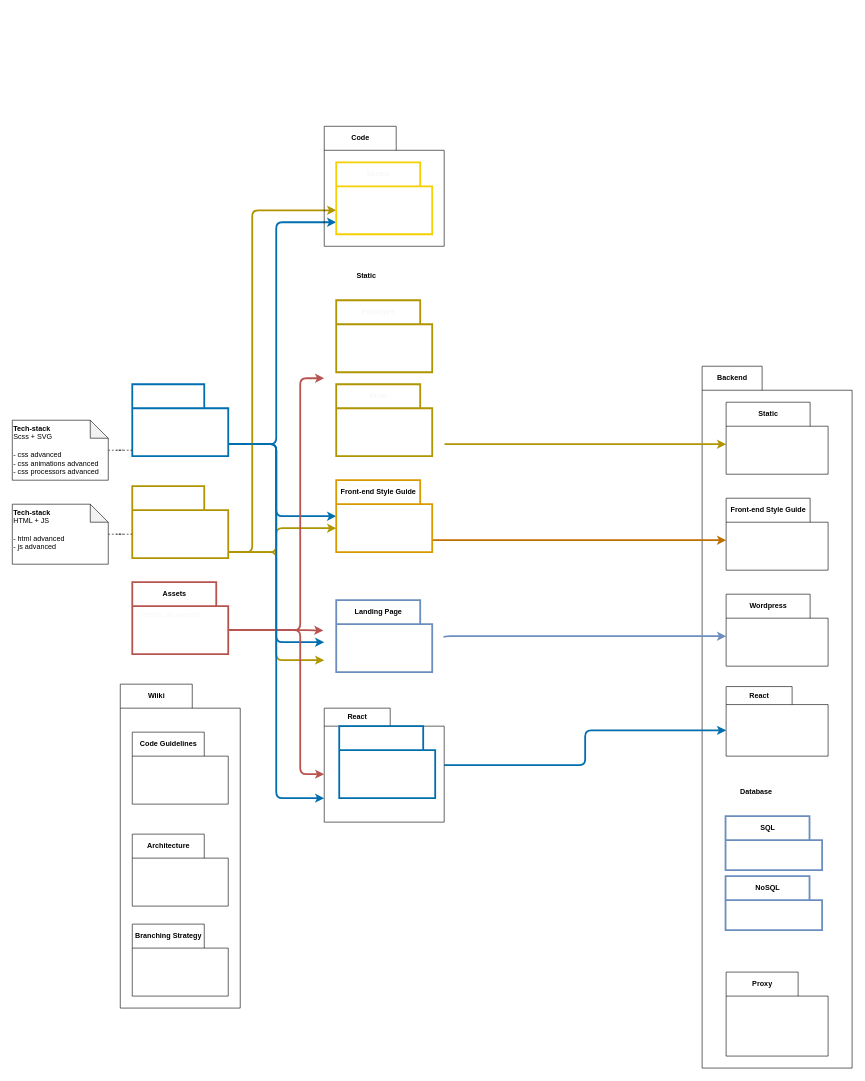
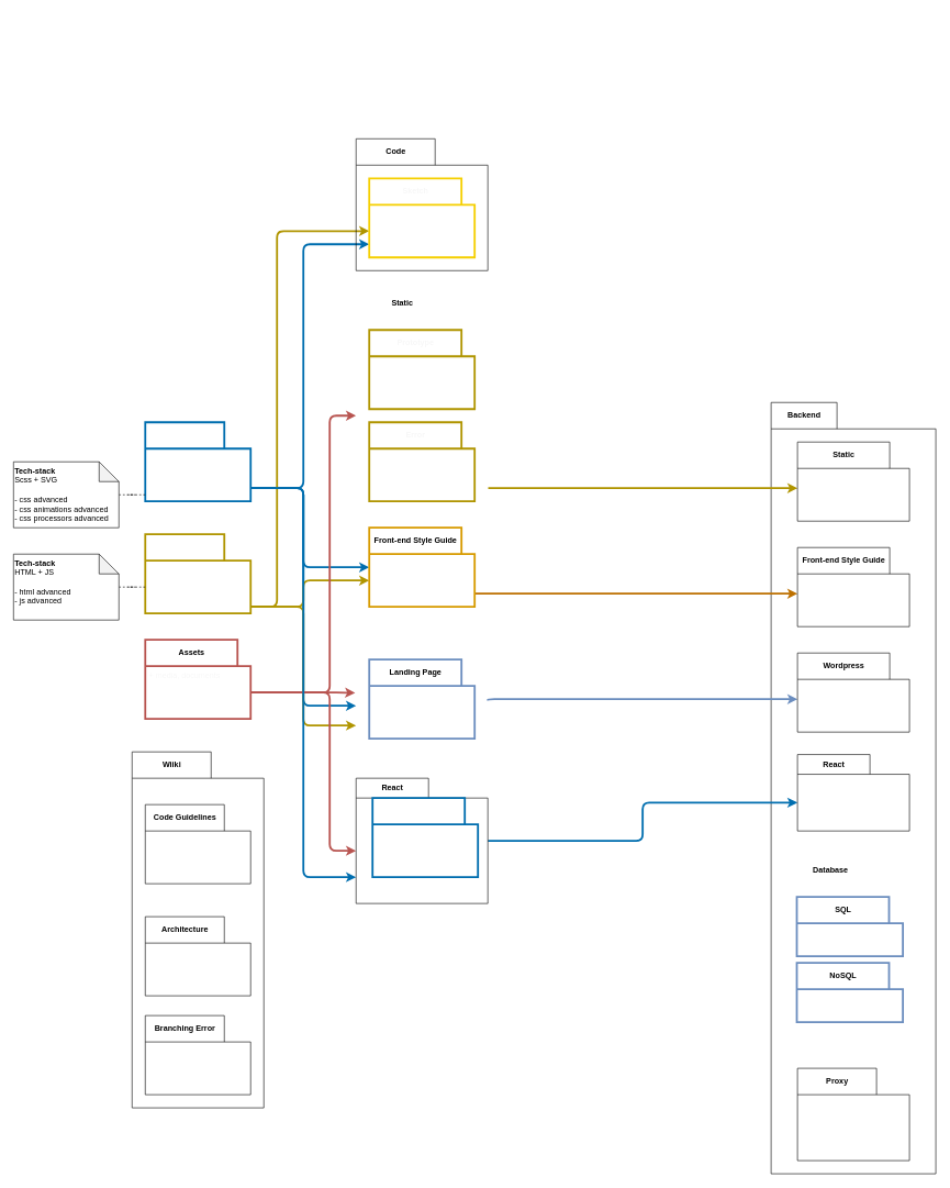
  <mxCell id="0" />
  <mxCell id="1" parent="0" />
  <mxCell id="2" value="Backend" style="shape=folder;fontStyle=1;tabWidth=100;tabHeight=40;tabPosition=left;html=1;boundedLbl=1;labelInHeader=1;container=0;collapsible=0;recursiveResize=0;fillColor=none;" parent="1" vertex="1"><mxGeometry x="1170" y="610" width="250" height="1170" as="geometry" /></mxCell>
  <mxCell id="3" value="Wordpress" style="shape=folder;fontStyle=1;tabWidth=140;tabHeight=30;tabPosition=left;html=1;boundedLbl=1;labelInHeader=1;container=1;collapsible=0;recursiveResize=0;fontColor=#FFFFFF;strokeColor=#FFFFFF;strokeWidth=1;fillColor=none;" parent="1" vertex="1"><mxGeometry x="540" y="950" width="200" height="194" as="geometry" /></mxCell>
  <mxCell id="4" style="edgeStyle=orthogonalEdgeStyle;html=1;fontColor=#F7F7F7;startArrow=none;startFill=0;endArrow=classic;endFill=1;strokeWidth=3;elbow=vertical;fillColor=#1ba1e2;strokeColor=#006EAF;entryX=0;entryY=0;entryDx=0;entryDy=60;entryPerimeter=0;" parent="1" source="7" target="15" edge="1"><mxGeometry relative="1" as="geometry"><Array as="points"><mxPoint x="460" y="740" /><mxPoint x="460" y="860" /></Array><mxPoint x="620" y="860" as="targetPoint" /></mxGeometry></mxCell>
  <mxCell id="5" style="edgeStyle=orthogonalEdgeStyle;html=1;entryX=0;entryY=0;entryDx=0;entryDy=100;entryPerimeter=0;fontSize=16;fontColor=#FFFFFF;startArrow=none;startFill=0;endArrow=classic;endFill=1;strokeWidth=3;elbow=vertical;fillColor=#1ba1e2;strokeColor=#006EAF;" parent="1" source="7" target="40" edge="1"><mxGeometry relative="1" as="geometry"><Array as="points"><mxPoint x="460" y="740" /><mxPoint x="460" y="370" /></Array></mxGeometry></mxCell>
  <mxCell id="6" style="edgeStyle=orthogonalEdgeStyle;html=1;fontColor=#FFFFFF;fillColor=#1ba1e2;strokeColor=#006EAF;strokeWidth=3;" parent="1" source="7" edge="1"><mxGeometry relative="1" as="geometry"><Array as="points"><mxPoint x="460" y="740" /><mxPoint x="460" y="1070" /></Array><mxPoint x="540" y="1070" as="targetPoint" /></mxGeometry></mxCell>
  <mxCell id="7" value="Living Style Guide" style="shape=folder;fontStyle=1;tabWidth=120;tabHeight=40;tabPosition=left;html=1;boundedLbl=1;labelInHeader=1;container=1;collapsible=0;recursiveResize=0;fillColor=none;strokeColor=#006EAF;strokeWidth=3;fontColor=#ffffff;" parent="1" vertex="1"><mxGeometry x="220" y="640" width="160" height="120" as="geometry" /></mxCell>
  <mxCell id="8" style="edgeStyle=orthogonalEdgeStyle;html=1;fontColor=#F7F7F7;startArrow=none;startFill=0;endArrow=classic;endFill=1;strokeWidth=3;elbow=vertical;fillColor=#e3c800;strokeColor=#B09500;entryX=0;entryY=0;entryDx=0;entryDy=80;entryPerimeter=0;" parent="1" source="11" target="15" edge="1"><mxGeometry relative="1" as="geometry"><Array as="points"><mxPoint x="460" y="920" /><mxPoint x="460" y="880" /></Array></mxGeometry></mxCell>
  <mxCell id="9" style="edgeStyle=orthogonalEdgeStyle;html=1;fontColor=#F7F7F7;startArrow=none;startFill=0;endArrow=classic;endFill=1;strokeWidth=3;elbow=vertical;fillColor=#e3c800;strokeColor=#B09500;entryX=0;entryY=0.773;entryDx=0;entryDy=0;entryPerimeter=0;" parent="1" source="11" target="3" edge="1"><mxGeometry relative="1" as="geometry"><Array as="points"><mxPoint x="460" y="920" /><mxPoint x="460" y="1100" /></Array><mxPoint x="590" y="1100" as="targetPoint" /></mxGeometry></mxCell>
  <mxCell id="10" style="edgeStyle=orthogonalEdgeStyle;html=1;entryX=0;entryY=0;entryDx=0;entryDy=80;entryPerimeter=0;fontSize=16;fontColor=#FFFFFF;startArrow=none;startFill=0;endArrow=classic;endFill=1;strokeWidth=3;elbow=vertical;fillColor=#e3c800;strokeColor=#B09500;" parent="1" source="11" target="40" edge="1"><mxGeometry relative="1" as="geometry"><Array as="points"><mxPoint x="420" y="920" /><mxPoint x="420" y="350" /></Array></mxGeometry></mxCell>
  <mxCell id="11" value="Component Library" style="shape=folder;fontStyle=1;tabWidth=120;tabHeight=40;tabPosition=left;html=1;boundedLbl=1;labelInHeader=1;container=1;collapsible=0;recursiveResize=0;fillColor=none;strokeColor=#B09500;strokeWidth=3;fontColor=#FFFFFF;" parent="1" vertex="1"><mxGeometry x="220" y="810" width="160" height="120" as="geometry" /></mxCell>
  <mxCell id="12" style="edgeStyle=entityRelationEdgeStyle;html=1;entryX=0;entryY=0;entryDx=0;entryDy=80;entryPerimeter=0;dashed=1;endArrow=none;endFill=0;" parent="1" source="13" target="11" edge="1"><mxGeometry relative="1" as="geometry" /></mxCell>
  <mxCell id="13" value="&lt;b&gt;Tech-stack&lt;/b&gt;&lt;br&gt;HTML + JS&lt;br&gt;&lt;br&gt;- html advanced&lt;br&gt;- js advanced&amp;nbsp;" style="shape=note;whiteSpace=wrap;html=1;backgroundOutline=1;darkOpacity=0.05;align=left;verticalAlign=top;" parent="1" vertex="1"><mxGeometry x="20" y="840" width="160" height="100" as="geometry" /></mxCell>
  <mxCell id="14" style="edgeStyle=orthogonalEdgeStyle;html=1;strokeWidth=3;fillColor=#f0a30a;strokeColor=#BD7000;" parent="1" source="15" edge="1"><mxGeometry relative="1" as="geometry"><mxPoint x="1210" y="900" as="targetPoint" /><Array as="points"><mxPoint x="1200" y="900" /><mxPoint x="1200" y="900" /></Array></mxGeometry></mxCell>
  <mxCell id="15" value="Front-end Style Guide" style="shape=folder;fontStyle=1;tabWidth=140;tabHeight=40;tabPosition=left;html=1;boundedLbl=1;labelInHeader=1;container=1;collapsible=0;recursiveResize=0;fillColor=none;strokeColor=#d79b00;strokeWidth=3;" parent="1" vertex="1"><mxGeometry x="560" y="800" width="160" height="120" as="geometry" /></mxCell>
  <mxCell id="16" style="edgeStyle=orthogonalEdgeStyle;html=1;fontColor=#F7F7F7;endArrow=none;endFill=0;strokeWidth=3;startArrow=classic;startFill=1;exitX=0;exitY=0;exitDx=0;exitDy=190;exitPerimeter=0;fillColor=#f8cecc;strokeColor=#b85450;entryX=0;entryY=0;entryDx=160;entryDy=80;entryPerimeter=0;" parent="1" source="18" target="26" edge="1"><mxGeometry relative="1" as="geometry"><mxPoint x="1163" y="941" as="targetPoint" /><Array as="points"><mxPoint x="500" y="630" /><mxPoint x="500" y="1050" /></Array><mxPoint x="1150" y="840" as="sourcePoint" /></mxGeometry></mxCell>
  <mxCell id="17" value="" style="edgeStyle=orthogonalEdgeStyle;html=1;strokeWidth=3;fillColor=#e3c800;strokeColor=#B09500;" parent="1" source="18" edge="1"><mxGeometry x="-0.064" relative="1" as="geometry"><mxPoint x="1210" y="740" as="targetPoint" /><Array as="points"><mxPoint x="1090" y="740" /><mxPoint x="1090" y="740" /></Array><mxPoint as="offset" /></mxGeometry></mxCell>
  <mxCell id="18" value="Static&lt;br&gt;" style="shape=folder;fontStyle=1;tabWidth=140;tabHeight=40;tabPosition=left;html=1;boundedLbl=1;labelInHeader=1;container=1;collapsible=0;recursiveResize=0;fillColor=none;strokeColor=#FFFFFF;strokeWidth=1;" parent="1" vertex="1"><mxGeometry x="540" y="440" width="200" height="340" as="geometry" /></mxCell>
  <mxCell id="19" value="Prototype" style="shape=folder;fontStyle=1;tabWidth=140;tabHeight=40;tabPosition=left;html=1;boundedLbl=1;labelInHeader=1;container=1;collapsible=0;recursiveResize=0;fillColor=none;strokeColor=#B09500;strokeWidth=3;fontColor=#F7F7F7;" parent="18" vertex="1"><mxGeometry x="20" y="60" width="160" height="120" as="geometry" /></mxCell>
  <mxCell id="20" value="Error" style="shape=folder;fontStyle=1;tabWidth=140;tabHeight=40;tabPosition=left;html=1;boundedLbl=1;labelInHeader=1;container=1;collapsible=0;recursiveResize=0;fillColor=none;strokeColor=#B09500;strokeWidth=3;fontColor=#F7F7F7;" parent="18" vertex="1"><mxGeometry x="20" y="200" width="160" height="120" as="geometry" /></mxCell>
  <mxCell id="21" style="edgeStyle=entityRelationEdgeStyle;html=1;entryX=0;entryY=0;entryDx=0;entryDy=110;entryPerimeter=0;dashed=1;endArrow=none;endFill=0;" parent="1" source="22" target="7" edge="1"><mxGeometry relative="1" as="geometry" /></mxCell>
  <mxCell id="22" value="&lt;b&gt;Tech-stack&lt;/b&gt;&lt;br&gt;Scss + SVG&lt;br&gt;&lt;br&gt;- css advanced&lt;br&gt;- css animations advanced&lt;br&gt;- css processors advanced" style="shape=note;whiteSpace=wrap;html=1;backgroundOutline=1;darkOpacity=0.05;align=left;verticalAlign=top;" parent="1" vertex="1"><mxGeometry x="20" y="700" width="160" height="100" as="geometry" /></mxCell>
  <mxCell id="23" style="edgeStyle=orthogonalEdgeStyle;html=1;fillColor=#dae8fc;strokeColor=#6c8ebf;strokeWidth=3;exitX=0;exitY=0;exitDx=200;exitDy=112;exitPerimeter=0;" parent="1" source="3" target="43" edge="1"><mxGeometry relative="1" as="geometry"><mxPoint x="800" y="1101" as="sourcePoint" /><Array as="points"><mxPoint x="740" y="1060" /></Array></mxGeometry></mxCell>
  <mxCell id="24" value="Landing Page" style="shape=folder;fontStyle=1;tabWidth=140;tabHeight=40;tabPosition=left;html=1;boundedLbl=1;labelInHeader=1;container=1;collapsible=0;recursiveResize=0;fillColor=none;strokeColor=#6c8ebf;strokeWidth=3;" parent="1" vertex="1"><mxGeometry x="560" y="1000" width="160" height="120" as="geometry" /></mxCell>
  <mxCell id="25" style="edgeStyle=orthogonalEdgeStyle;html=1;fontSize=16;fontColor=#FFFFFF;startArrow=none;startFill=0;endArrow=classic;endFill=1;strokeWidth=3;elbow=vertical;fillColor=#f8cecc;strokeColor=#b85450;exitX=0;exitY=0;exitDx=160;exitDy=80;exitPerimeter=0;entryX=-0.007;entryY=0.519;entryDx=0;entryDy=0;entryPerimeter=0;" parent="1" source="26" target="3" edge="1"><mxGeometry relative="1" as="geometry"><Array as="points"><mxPoint x="520" y="1050" /></Array><mxPoint x="520" y="1050" as="targetPoint" /></mxGeometry></mxCell>
  <mxCell id="26" value="Assets" style="shape=folder;fontStyle=1;tabWidth=140;tabHeight=40;tabPosition=left;html=1;boundedLbl=1;labelInHeader=1;container=1;collapsible=0;recursiveResize=0;fillColor=none;strokeColor=#b85450;strokeWidth=3;" parent="1" vertex="1"><mxGeometry x="220" y="970" width="160" height="120" as="geometry" /></mxCell>
  <mxCell id="27" value="+ media, documents" style="text;html=1;strokeColor=none;fillColor=none;align=center;verticalAlign=middle;whiteSpace=wrap;rounded=0;fontColor=#F7F7F7;" parent="26" vertex="1"><mxGeometry y="40" width="120" height="30" as="geometry" /></mxCell>
  <mxCell id="28" value="&lt;span&gt;`+`public&lt;/span&gt;&lt;br&gt;&lt;span&gt;`-`private&lt;/span&gt;&lt;br&gt;&lt;span&gt;`~`package&lt;/span&gt;&lt;br&gt;&lt;span&gt;`#`protected&lt;/span&gt;" style="shape=note;size=20;whiteSpace=wrap;html=1;fontColor=#FFFFFF;strokeColor=#FFFFFF;strokeWidth=1;fillColor=none;align=left;verticalAlign=top;" parent="1" vertex="1"><mxGeometry x="20" y="100" width="160" height="80" as="geometry" /></mxCell>
  <mxCell id="29" value="&lt;div style=&quot;text-align: left&quot;&gt;&lt;span&gt;&lt;b&gt;&lt;font style=&quot;font-size: 27px&quot;&gt;Package Diagram&lt;/font&gt;&lt;/b&gt;&lt;/span&gt;&lt;/div&gt;&lt;div style=&quot;text-align: left&quot;&gt;&lt;span&gt;- structure diagram&lt;/span&gt;&lt;/div&gt;&lt;div style=&quot;text-align: left&quot;&gt;&lt;span&gt;- dependencies between different packages&lt;/span&gt;&lt;/div&gt;" style="text;html=1;align=center;verticalAlign=middle;resizable=0;points=[];autosize=1;strokeColor=none;fillColor=none;fontColor=#FFFFFF;" parent="1" vertex="1"><mxGeometry x="20" y="20" width="250" height="50" as="geometry" /></mxCell>
  <mxCell id="30" value="Wiiki" style="shape=folder;fontStyle=1;tabWidth=120;tabHeight=40;tabPosition=left;html=1;boundedLbl=1;labelInHeader=1;container=1;collapsible=0;recursiveResize=0;fillColor=none;" parent="1" vertex="1"><mxGeometry x="200" y="1140" width="200" height="540" as="geometry" /></mxCell>
  <mxCell id="31" value="Code Guidelines" style="shape=folder;fontStyle=1;tabWidth=120;tabHeight=40;tabPosition=left;html=1;boundedLbl=1;labelInHeader=1;container=1;collapsible=0;recursiveResize=0;fillColor=none;" parent="30" vertex="1"><mxGeometry x="20" y="80" width="160" height="120" as="geometry" /></mxCell>
  <mxCell id="32" value="Architecture" style="shape=folder;fontStyle=1;tabWidth=120;tabHeight=40;tabPosition=left;html=1;boundedLbl=1;labelInHeader=1;container=1;collapsible=0;recursiveResize=0;fillColor=none;" parent="30" vertex="1"><mxGeometry x="20" y="250" width="160" height="120" as="geometry" /></mxCell>
- <mxCell id="33" value="Branching Strategy" style="shape=folder;fontStyle=1;tabWidth=120;tabHeight=40;tabPosition=left;html=1;boundedLbl=1;labelInHeader=1;container=1;collapsible=0;recursiveResize=0;fillColor=none;" parent="30" vertex="1"><mxGeometry x="20" y="400" width="160" height="120" as="geometry" /></mxCell>
+ <mxCell id="33" value="Branching Error" style="shape=folder;fontStyle=1;tabWidth=120;tabHeight=40;tabPosition=left;html=1;boundedLbl=1;labelInHeader=1;container=1;collapsible=0;recursiveResize=0;fillColor=none;" parent="30" vertex="1"><mxGeometry x="20" y="400" width="160" height="120" as="geometry" /></mxCell>
  <mxCell id="34" style="edgeStyle=orthogonalEdgeStyle;html=1;entryX=0;entryY=0;entryDx=0;entryDy=73;entryPerimeter=0;strokeWidth=3;fillColor=#1ba1e2;strokeColor=#006EAF;" parent="1" source="35" target="48" edge="1"><mxGeometry relative="1" as="geometry" /></mxCell>
  <mxCell id="35" value="React" style="shape=folder;fontStyle=1;tabWidth=110;tabHeight=30;tabPosition=left;html=1;boundedLbl=1;labelInHeader=1;container=1;collapsible=0;recursiveResize=0;" parent="1" vertex="1"><mxGeometry x="540" y="1180" width="200" height="190" as="geometry" /></mxCell>
  <mxCell id="36" value="Single Page App." style="shape=folder;fontStyle=1;tabWidth=140;tabHeight=40;tabPosition=left;html=1;boundedLbl=1;labelInHeader=1;container=1;collapsible=0;recursiveResize=0;fillColor=none;strokeColor=#006EAF;strokeWidth=3;fontColor=#ffffff;" parent="35" vertex="1"><mxGeometry x="25" y="30" width="160" height="120" as="geometry" /></mxCell>
  <mxCell id="37" style="edgeStyle=orthogonalEdgeStyle;html=1;fontColor=#F7F7F7;startArrow=none;startFill=0;endArrow=classic;endFill=1;strokeWidth=3;fillColor=#f8cecc;strokeColor=#b85450;exitX=0;exitY=0;exitDx=160;exitDy=80;exitPerimeter=0;" parent="1" source="26" edge="1"><mxGeometry relative="1" as="geometry"><mxPoint x="1110" y="1150" as="sourcePoint" /><mxPoint x="540" y="1290" as="targetPoint" /><Array as="points"><mxPoint x="500" y="1050" /><mxPoint x="500" y="1290" /></Array></mxGeometry></mxCell>
  <mxCell id="38" style="edgeStyle=orthogonalEdgeStyle;html=1;fontColor=#F7F7F7;startArrow=none;startFill=0;endArrow=classic;endFill=1;strokeWidth=3;elbow=vertical;fillColor=#1ba1e2;strokeColor=#006EAF;entryX=0;entryY=0;entryDx=0;entryDy=150;entryPerimeter=0;" parent="1" source="7" target="35" edge="1"><mxGeometry relative="1" as="geometry"><Array as="points"><mxPoint x="460" y="740" /><mxPoint x="460" y="1330" /></Array><mxPoint x="620" y="1600" as="targetPoint" /></mxGeometry></mxCell>
  <mxCell id="39" value="Code" style="shape=folder;fontStyle=1;tabWidth=120;tabHeight=40;tabPosition=left;html=1;boundedLbl=1;labelInHeader=1;container=1;collapsible=0;recursiveResize=0;fillColor=none;" parent="1" vertex="1"><mxGeometry x="540" y="210" width="200" height="200" as="geometry" /></mxCell>
  <mxCell id="40" value="Sketch" style="shape=folder;fontStyle=1;tabWidth=140;tabHeight=40;tabPosition=left;html=1;boundedLbl=1;labelInHeader=1;container=1;collapsible=0;recursiveResize=0;fillColor=none;fontColor=#F7F7F7;strokeColor=#F5CF00;strokeWidth=3;" parent="39" vertex="1"><mxGeometry x="20" y="60" width="160" height="120" as="geometry" /></mxCell>
  <mxCell id="41" value="Proxy" style="shape=folder;fontStyle=1;tabWidth=120;tabHeight=40;tabPosition=left;html=1;boundedLbl=1;labelInHeader=1;container=1;collapsible=0;recursiveResize=0;" parent="1" vertex="1"><mxGeometry x="1210" y="1620" width="170" height="140" as="geometry" /></mxCell>
  <mxCell id="42" value="Front-end Style Guide" style="shape=folder;fontStyle=1;tabWidth=140;tabHeight=40;tabPosition=left;html=1;boundedLbl=1;labelInHeader=1;container=1;collapsible=0;recursiveResize=0;" parent="1" vertex="1"><mxGeometry x="1210" y="830" width="170" height="120" as="geometry" /></mxCell>
  <mxCell id="43" value="Wordpress" style="shape=folder;fontStyle=1;tabWidth=140;tabHeight=40;tabPosition=left;html=1;boundedLbl=1;labelInHeader=1;container=1;collapsible=0;recursiveResize=0;" parent="1" vertex="1"><mxGeometry x="1210" y="990" width="170" height="120" as="geometry" /></mxCell>
  <mxCell id="44" value="Static" style="shape=folder;fontStyle=1;tabWidth=140;tabHeight=40;tabPosition=left;html=1;boundedLbl=1;labelInHeader=1;container=1;collapsible=0;recursiveResize=0;" parent="1" vertex="1"><mxGeometry x="1210" y="670" width="170" height="120" as="geometry" /></mxCell>
  <mxCell id="45" value="Database" style="shape=folder;fontStyle=1;tabWidth=140;tabHeight=40;tabPosition=left;html=1;boundedLbl=1;labelInHeader=1;container=1;collapsible=0;recursiveResize=0;fillColor=none;strokeColor=#FFFFFF;strokeWidth=1;" parent="1" vertex="1"><mxGeometry x="1190" y="1300" width="210" height="270" as="geometry" /></mxCell>
  <mxCell id="46" value="SQL" style="shape=folder;fontStyle=1;tabWidth=140;tabHeight=40;tabPosition=left;html=1;boundedLbl=1;labelInHeader=1;container=1;collapsible=0;recursiveResize=0;fillColor=none;strokeColor=#6c8ebf;strokeWidth=3;" parent="45" vertex="1"><mxGeometry x="19" y="60" width="161" height="90" as="geometry" /></mxCell>
  <mxCell id="47" value="NoSQL" style="shape=folder;fontStyle=1;tabWidth=140;tabHeight=40;tabPosition=left;html=1;boundedLbl=1;labelInHeader=1;container=1;collapsible=0;recursiveResize=0;fillColor=none;strokeColor=#6c8ebf;strokeWidth=3;" parent="45" vertex="1"><mxGeometry x="19" y="160" width="161" height="90" as="geometry" /></mxCell>
  <mxCell id="48" value="React" style="shape=folder;fontStyle=1;tabWidth=110;tabHeight=30;tabPosition=left;html=1;boundedLbl=1;labelInHeader=1;container=1;collapsible=0;recursiveResize=0;" parent="1" vertex="1"><mxGeometry x="1210" y="1144" width="170" height="116" as="geometry" /></mxCell>
